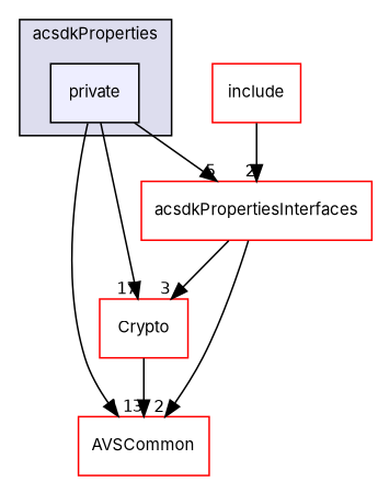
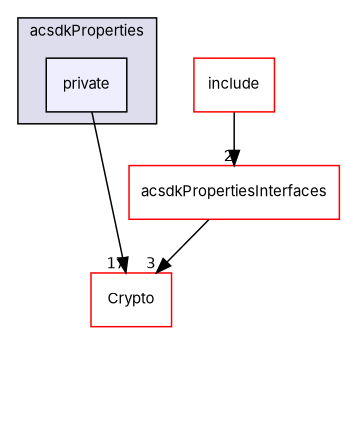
  digraph {
    compound=true
    fontname=Inter
    node [fillcolor=white fontname=Inter fontsize=10 shape=box style=filled color=red]
    edge [fontname=Inter headlabel=2 labeldistance=1.5 labelfontname=Helvetica labelfontsize=10]
    n1 [fillcolor="#eeeeff" label=private pencolor=black color=""]
    n2 [label=Crypto]
-   n3 [label=AVSCommon]
    n4 [label=acsdkPropertiesInterfaces]
    n5 [label=include]
    subgraph cluster_1 {
      bgcolor="#ddddee"
      fontsize=10
      label=acsdkProperties
      pencolor=black
      n1
    }
    n1 -> n2 [headlabel=17]
-   n1 -> n3 [headlabel=4]
-   n1 -> n4 [headlabel=5]
-   n2 -> n3 [headlabel=13]
    n4 -> n2 [headlabel=3]
-   n4 -> n3
    n5 -> n4
  }
